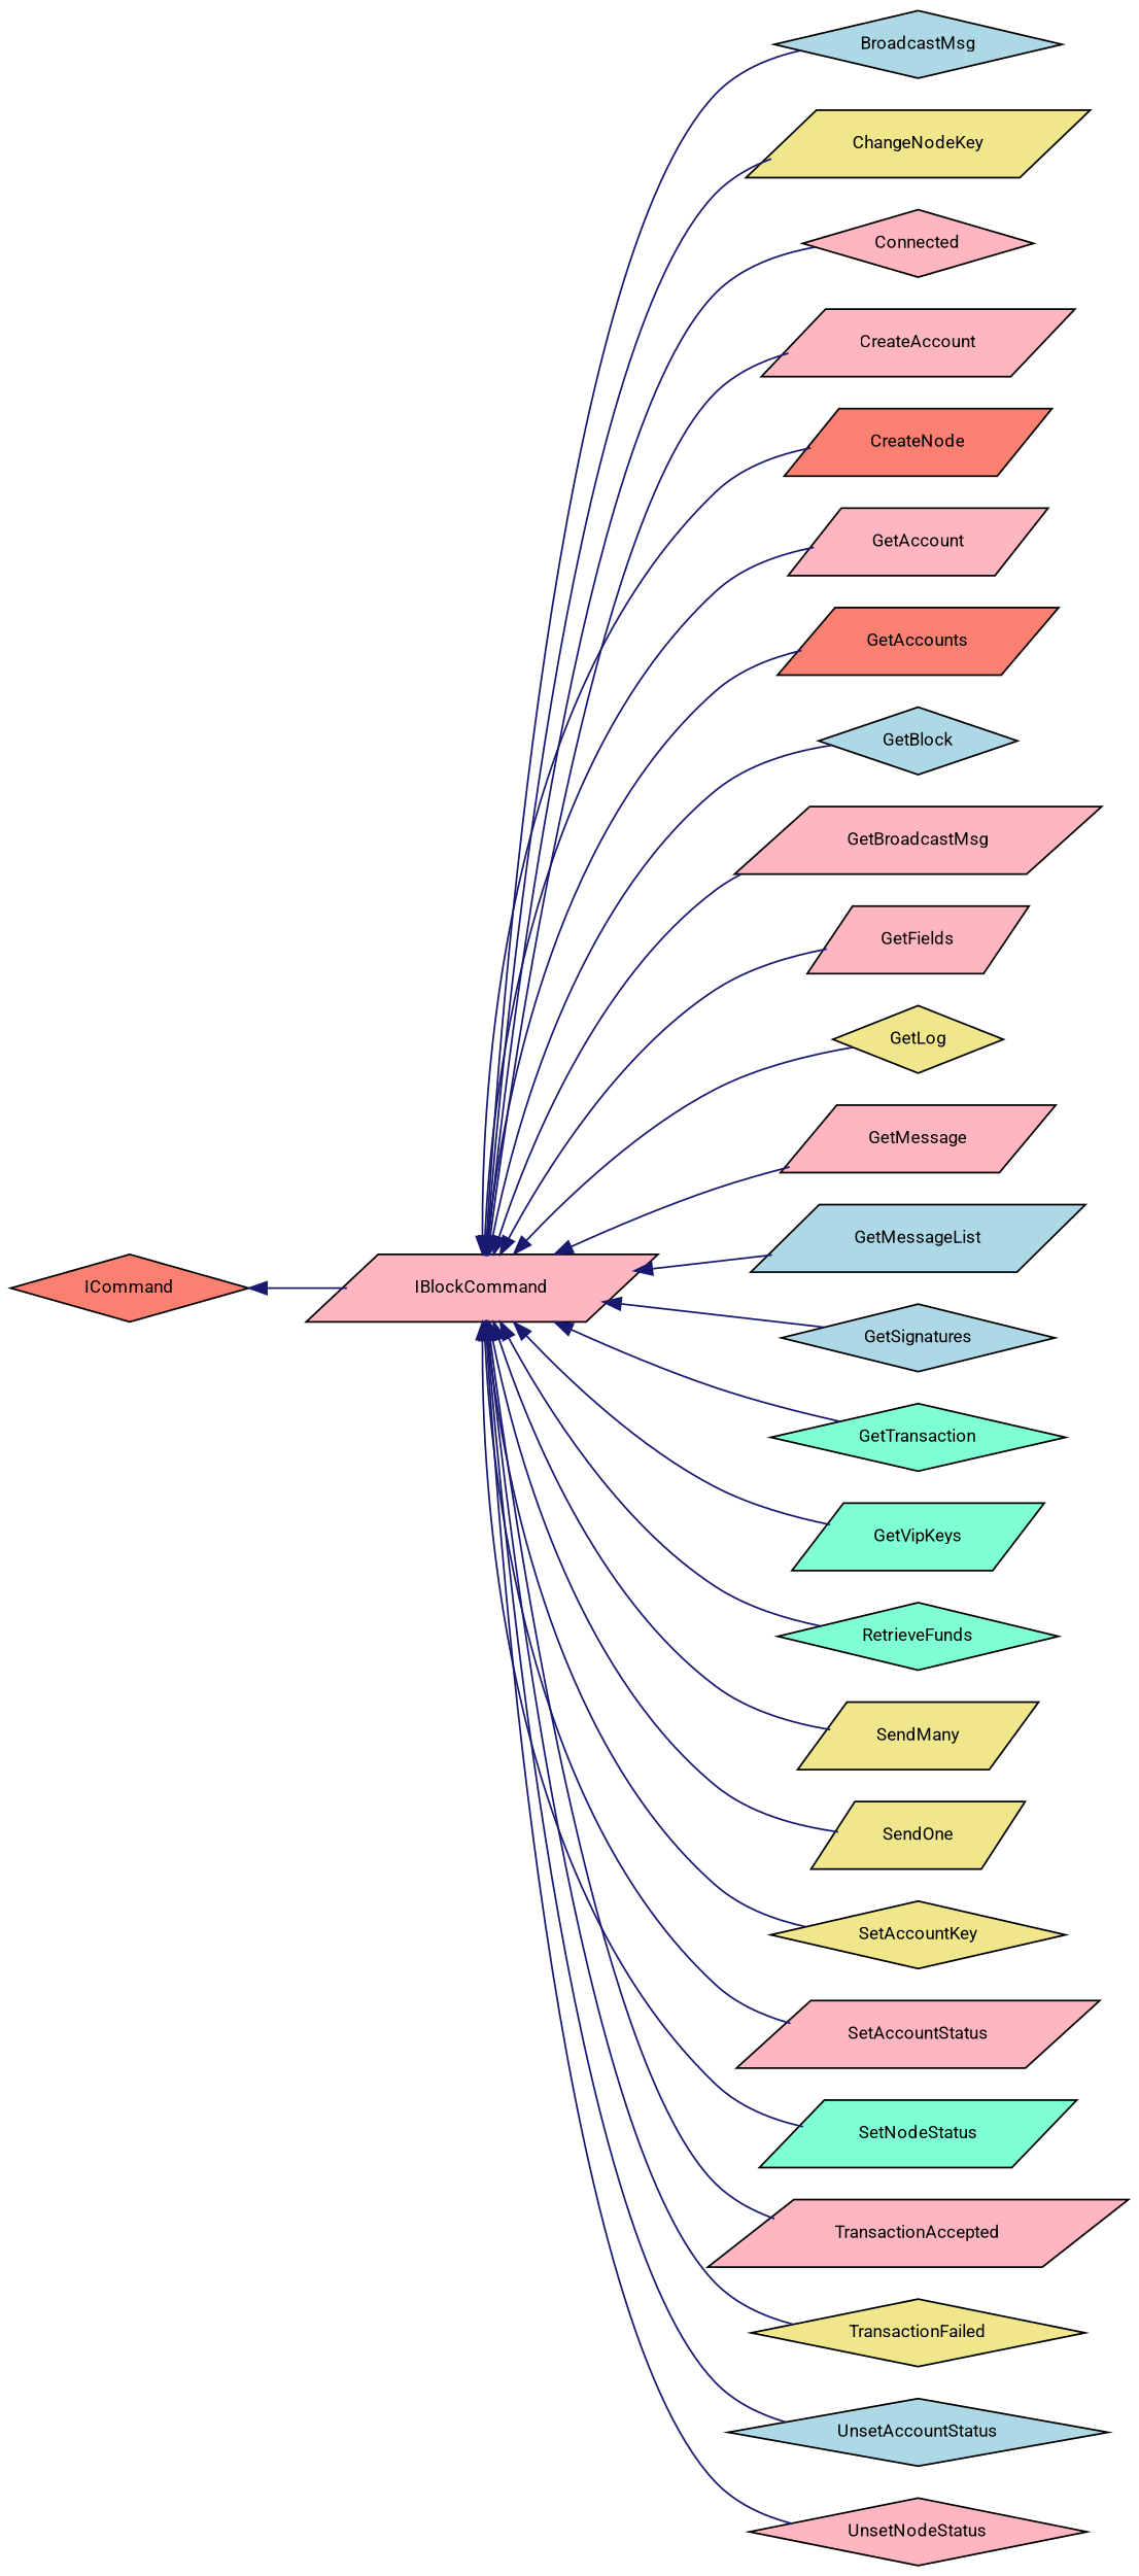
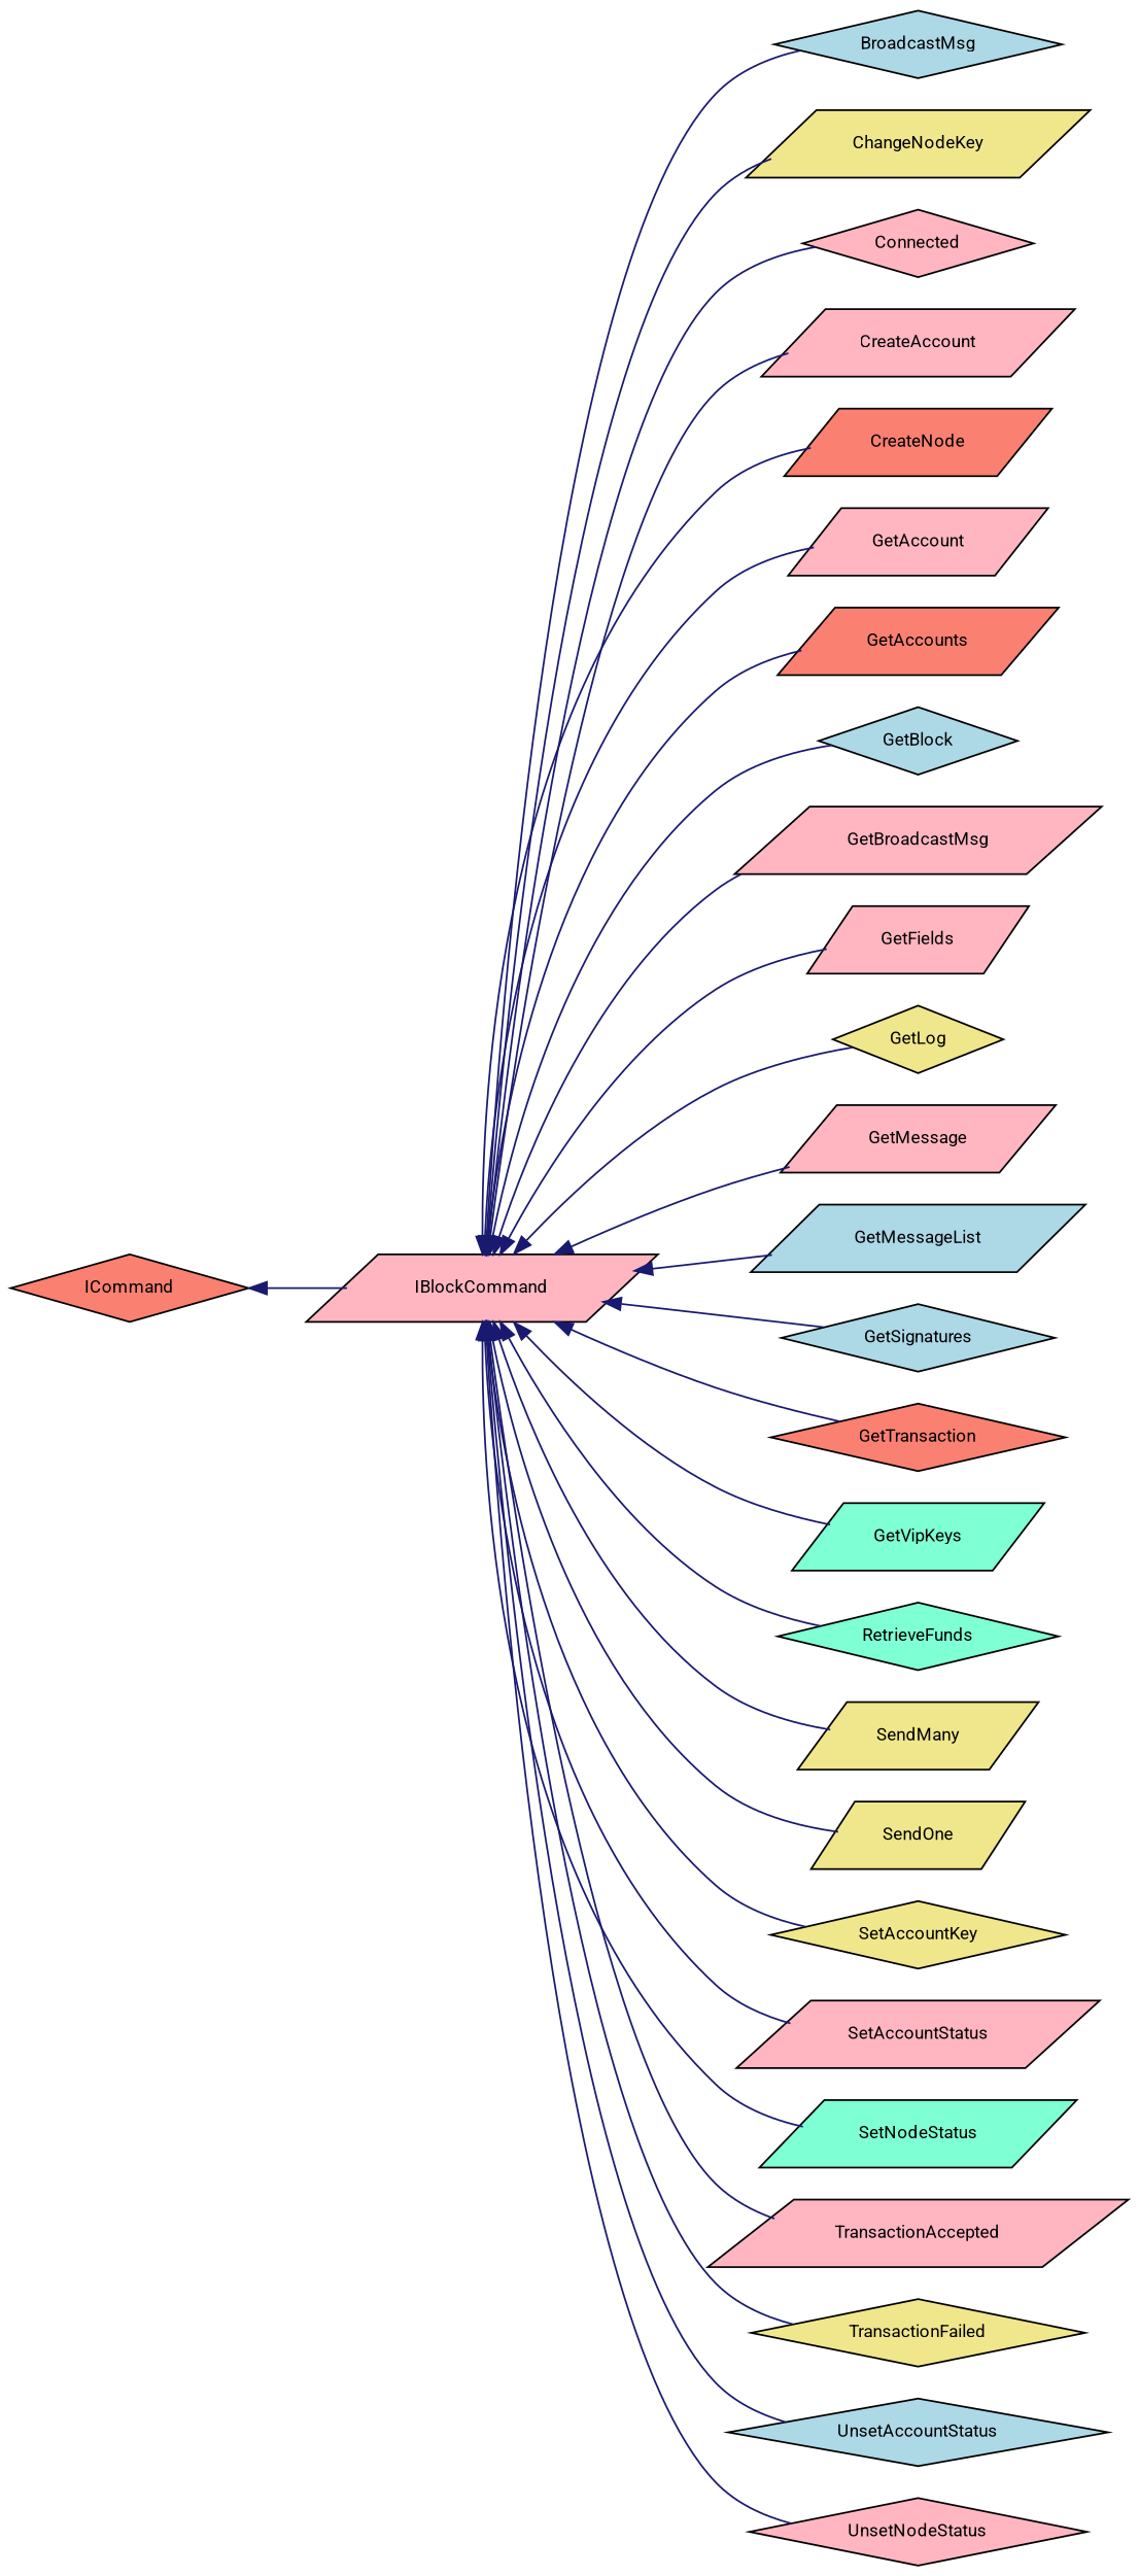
  digraph {
    fontname=Roboto
    rankdir=LR
    node [color=black fillcolor=lightpink fontname=Roboto fontsize=10 shape=parallelogram style=filled]
    edge [color=midnightblue dir=back fontname=Roboto fontsize=10 labelfontname=Helvetica labelfontsize=10 style=solid]
    n1 [fillcolor=salmon fontcolor=black height=0.2 label=ICommand shape=diamond width=0.4]
    n2 [height=0.2 label=IBlockCommand width=0.4]
    n3 [fillcolor=lightblue height=0.2 label=BroadcastMsg shape=diamond width=0.4]
    n4 [fillcolor=khaki height=0.2 label=ChangeNodeKey width=0.4]
    n5 [height=0.2 label=Connected shape=diamond width=0.4]
    n6 [height=0.2 label=CreateAccount width=0.4]
    n7 [fillcolor=salmon height=0.2 label=CreateNode width=0.4]
    n8 [height=0.2 label=GetAccount width=0.4]
    n9 [fillcolor=salmon height=0.2 label=GetAccounts width=0.4]
    n10 [fillcolor=lightblue height=0.2 label=GetBlock shape=diamond width=0.4]
    n11 [height=0.2 label=GetBroadcastMsg width=0.4]
    n12 [height=0.2 label=GetFields width=0.4]
    n13 [fillcolor=khaki height=0.2 label=GetLog shape=diamond width=0.4]
    n14 [height=0.2 label=GetMessage width=0.4]
    n15 [fillcolor=lightblue height=0.2 label=GetMessageList width=0.4]
    n16 [fillcolor=lightblue height=0.2 label=GetSignatures shape=diamond width=0.4]
-   n17 [fillcolor=aquamarine height=0.2 label=GetTransaction shape=diamond width=0.4]
+   n17 [fillcolor=salmon height=0.2 label=GetTransaction shape=diamond width=0.4]
    n18 [fillcolor=aquamarine height=0.2 label=GetVipKeys width=0.4]
    n19 [fillcolor=aquamarine height=0.2 label=RetrieveFunds shape=diamond width=0.4]
    n20 [fillcolor=khaki height=0.2 label=SendMany width=0.4]
    n21 [fillcolor=khaki height=0.2 label=SendOne width=0.4]
    n22 [fillcolor=khaki height=0.2 label=SetAccountKey shape=diamond width=0.4]
    n23 [height=0.2 label=SetAccountStatus width=0.4]
    n24 [fillcolor=aquamarine height=0.2 label=SetNodeStatus width=0.4]
    n25 [height=0.2 label=TransactionAccepted width=0.4]
    n26 [fillcolor=khaki height=0.2 label=TransactionFailed shape=diamond width=0.4]
    n27 [fillcolor=lightblue height=0.2 label=UnsetAccountStatus shape=diamond width=0.4]
    n28 [height=0.2 label=UnsetNodeStatus shape=diamond width=0.4]
    n1 -> n2
    n2 -> n3
    n2 -> n4
    n2 -> n5
    n2 -> n6
    n2 -> n7
    n2 -> n8
    n2 -> n9
    n2 -> n10
    n2 -> n11
    n2 -> n12
    n2 -> n13
    n2 -> n14
    n2 -> n15
    n2 -> n16
    n2 -> n17
    n2 -> n18
    n2 -> n19
    n2 -> n20
    n2 -> n21
    n2 -> n22
    n2 -> n23
    n2 -> n24
    n2 -> n25
    n2 -> n26
    n2 -> n27
    n2 -> n28
  }
